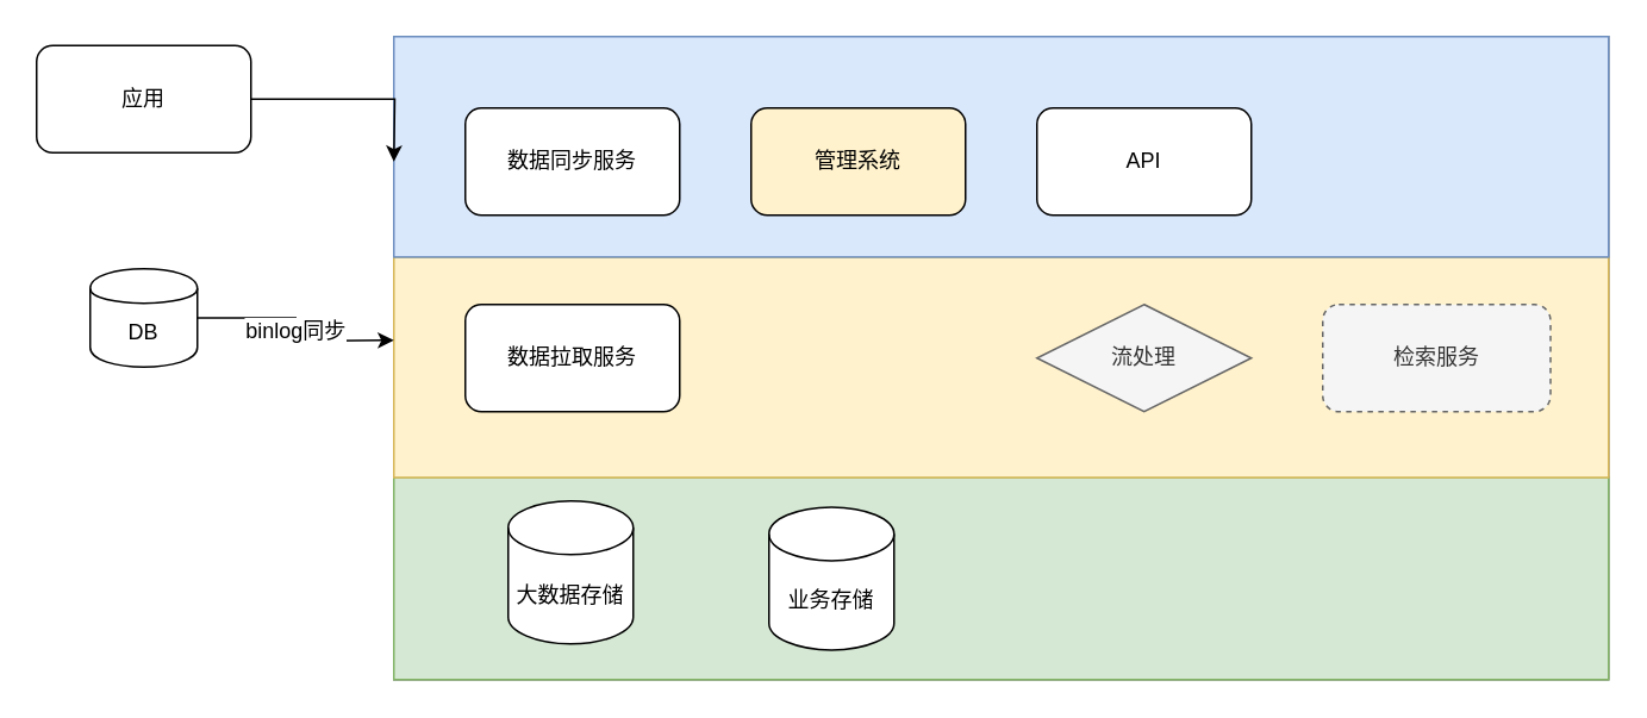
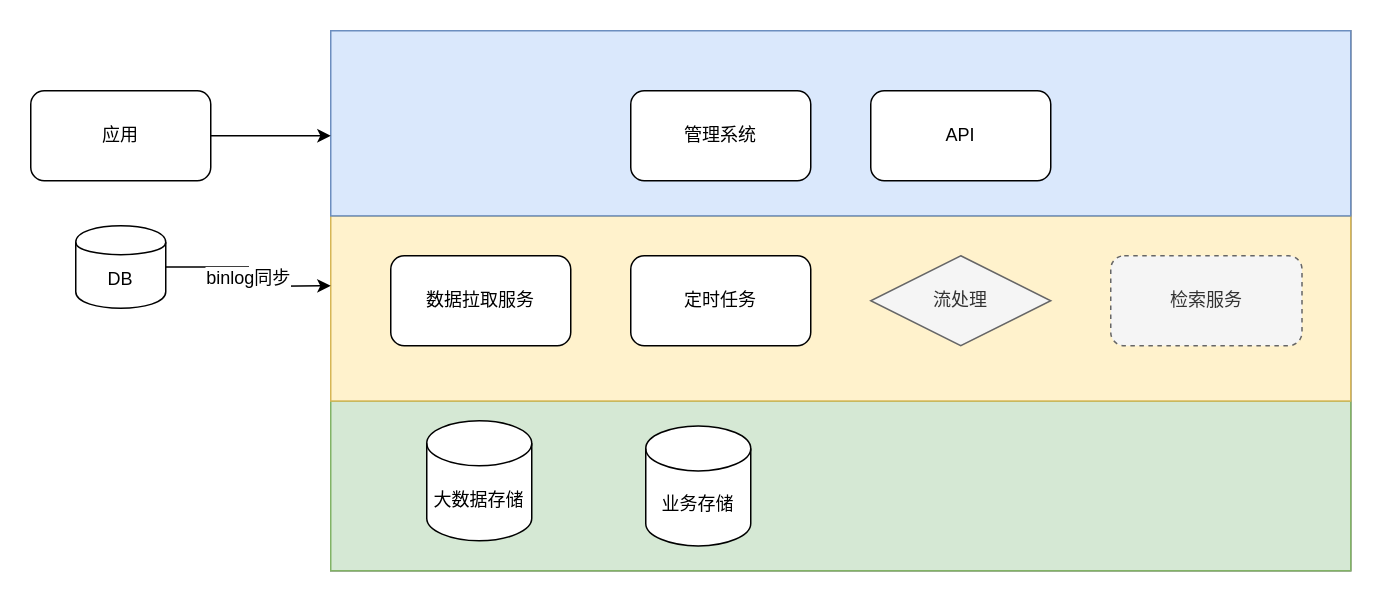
  <mxCell id="0" />
  <mxCell id="1" parent="0" />
  <mxCell id="2" value="" style="group;shadow=0;fillColor=#f5f5f5;strokeColor=#666666;fontColor=#333333;" parent="1" vertex="1" connectable="0"><mxGeometry x="220" y="20" width="680" height="360" as="geometry" /></mxCell>
  <mxCell id="3" value="" style="rounded=0;whiteSpace=wrap;html=1;fontSize=12;fillColor=#d5e8d4;strokeColor=#82b366;" parent="2" vertex="1"><mxGeometry y="246.857" width="680" height="113.143" as="geometry" /></mxCell>
  <mxCell id="4" value="" style="rounded=0;whiteSpace=wrap;html=1;fontSize=12;fillColor=#fff2cc;strokeColor=#d6b656;" parent="2" vertex="1"><mxGeometry y="123.429" width="680" height="123.429" as="geometry" /></mxCell>
  <mxCell id="5" value="" style="rounded=0;whiteSpace=wrap;html=1;fontSize=12;fillColor=#dae8fc;strokeColor=#6c8ebf;" parent="2" vertex="1"><mxGeometry width="680" height="123.429" as="geometry" /></mxCell>
  <mxCell id="6" value="检索服务" style="rounded=1;whiteSpace=wrap;html=1;fontSize=12;fillColor=#f5f5f5;strokeColor=#666666;fontColor=#333333;dashed=1;" parent="2" vertex="1"><mxGeometry x="520" y="150" width="127.5" height="60" as="geometry" /></mxCell>
  <mxCell id="7" value="业务存储" style="shape=cylinder3;whiteSpace=wrap;html=1;boundedLbl=1;backgroundOutline=1;size=15;fontSize=12;" parent="2" vertex="1"><mxGeometry x="210" y="263.43" width="70" height="80" as="geometry" /></mxCell>
  <mxCell id="8" value="" style="edgeStyle=orthogonalEdgeStyle;rounded=0;orthogonalLoop=1;jettySize=auto;html=1;fontSize=12;" parent="1" source="9" edge="1"><mxGeometry relative="1" as="geometry"><mxPoint x="220" y="90" as="targetPoint" /></mxGeometry></mxCell>
- <mxCell id="9" value="应用" style="rounded=1;whiteSpace=wrap;html=1;fontSize=12;" parent="1" vertex="1"><mxGeometry x="20" y="25" width="120" height="60" as="geometry" /></mxCell>
- <mxCell id="10" value="数据同步服务" style="whiteSpace=wrap;html=1;rounded=1;fontSize=12;" parent="1" vertex="1"><mxGeometry x="260" y="60" width="120" height="60" as="geometry" /></mxCell>
+ <mxCell id="9" value="应用" style="rounded=1;whiteSpace=wrap;html=1;fontSize=12;" parent="1" vertex="1"><mxGeometry x="20" y="60" width="120" height="60" as="geometry" /></mxCell>
  <mxCell id="11" value="大数据存储" style="shape=cylinder3;whiteSpace=wrap;html=1;boundedLbl=1;backgroundOutline=1;size=15;fontSize=12;" parent="1" vertex="1"><mxGeometry x="284" y="280" width="70" height="80" as="geometry" /></mxCell>
- <mxCell id="12" value="管理系统" style="rounded=1;whiteSpace=wrap;html=1;fontSize=12;fillColor=#fff2cc;" parent="1" vertex="1"><mxGeometry x="420" y="60" width="120" height="60" as="geometry" /></mxCell>
+ <mxCell id="12" value="管理系统" style="rounded=1;whiteSpace=wrap;html=1;fontSize=12;" parent="1" vertex="1"><mxGeometry x="420" y="60" width="120" height="60" as="geometry" /></mxCell>
  <mxCell id="13" value="binlog同步" style="edgeStyle=orthogonalEdgeStyle;rounded=0;orthogonalLoop=1;jettySize=auto;html=1;fontSize=12;exitX=1;exitY=0.5;exitDx=0;exitDy=0;fillColor=#0050ef;" parent="1" source="14" edge="1"><mxGeometry relative="1" as="geometry"><mxPoint x="140" y="190" as="sourcePoint" /><mxPoint x="220" y="190" as="targetPoint" /></mxGeometry></mxCell>
  <mxCell id="14" value="DB" style="shape=cylinder;whiteSpace=wrap;html=1;boundedLbl=1;backgroundOutline=1;rounded=1;" parent="1" vertex="1"><mxGeometry x="50" y="150" width="60" height="55" as="geometry" /></mxCell>
  <mxCell id="15" value="API" style="rounded=1;whiteSpace=wrap;html=1;fontSize=12;" parent="1" vertex="1"><mxGeometry x="580" y="60" width="120" height="60" as="geometry" /></mxCell>
  <mxCell id="16" value="数据拉取服务" style="rounded=1;whiteSpace=wrap;html=1;fontSize=12;" parent="1" vertex="1"><mxGeometry x="260" y="170" width="120" height="60" as="geometry" /></mxCell>
+ <mxCell id="17" value="定时任务" style="rounded=1;whiteSpace=wrap;html=1;fontSize=12;" parent="1" vertex="1"><mxGeometry x="420" y="170" width="120" height="60" as="geometry" /></mxCell>
  <mxCell id="18" value="流处理" style="rhombus;whiteSpace=wrap;html=1;fontSize=12;fillColor=#f5f5f5;strokeColor=#666666;fontColor=#333333;" parent="1" vertex="1"><mxGeometry x="580" y="170" width="120" height="60" as="geometry" /></mxCell>
